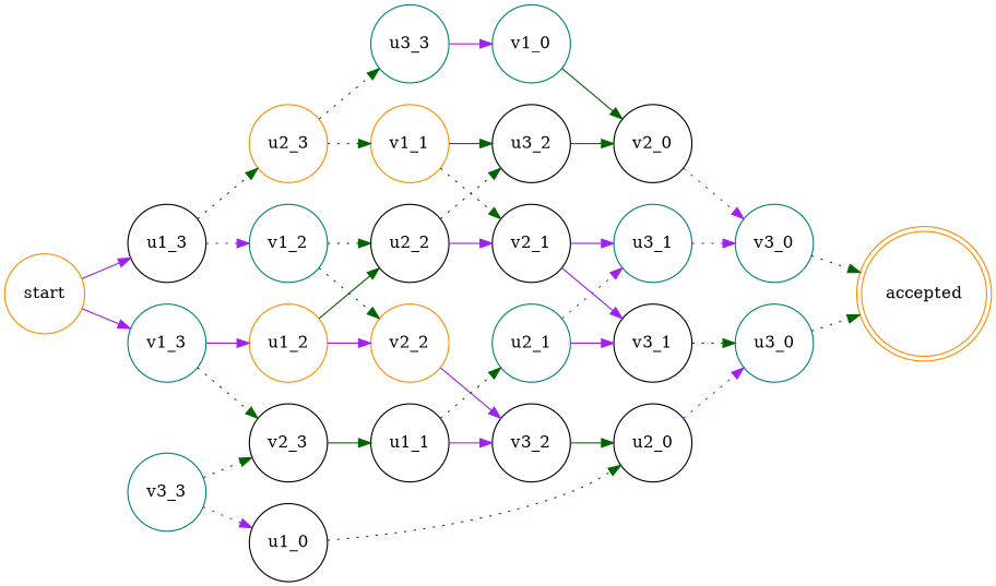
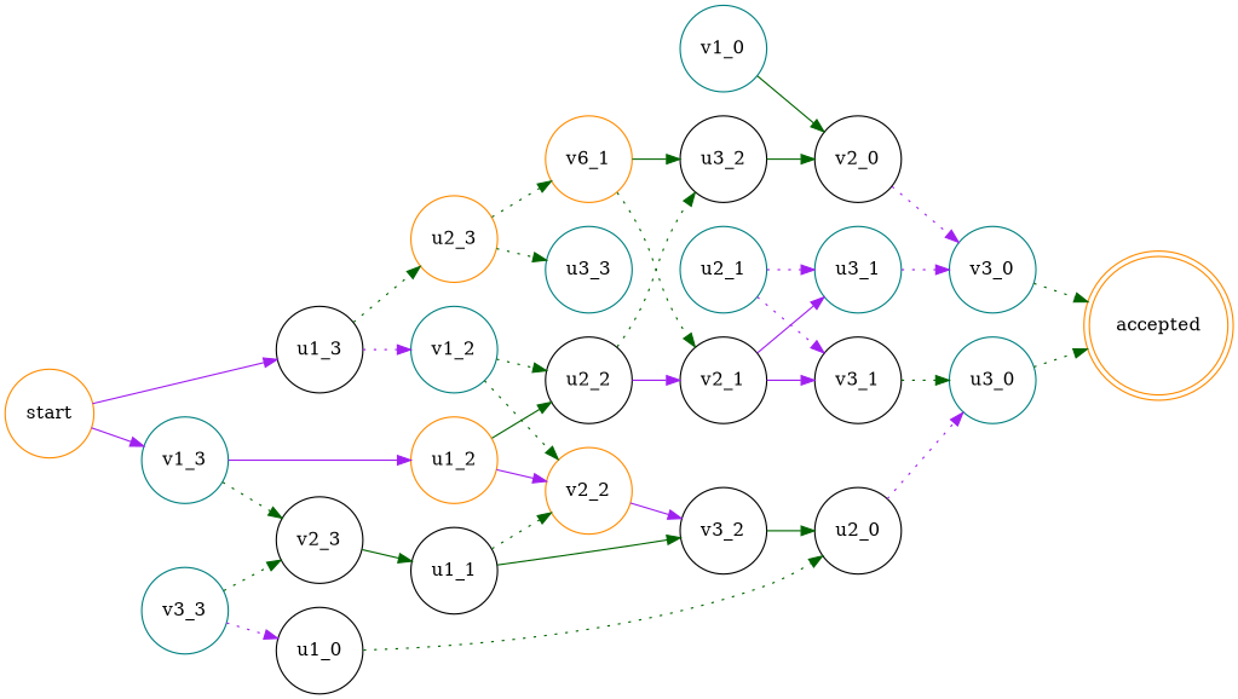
  digraph {
    rankdir=LR
    node [color=black shape=circle]
    edge [color=darkgreen style=dotted]
    accepted [color=darkorange shape=doublecircle]
    start [color=darkorange]
    u1_3
    v1_3 [color=teal]
    u2_3 [color=darkorange]
    v1_2 [color=teal]
    u1_2 [color=darkorange]
    v2_3
-   v1_1 [color=darkorange]
+   v1_1 [color=darkorange label=v6_1]
    u3_3 [color=teal]
    u2_2
    v2_2 [color=darkorange]
    u1_1
    v2_1
    u3_2
    v1_0 [color=teal]
    v3_2
    u3_1 [color=teal]
    v3_1
    v2_0
    u2_1 [color=teal]
    u2_0
    v3_0 [color=teal]
    u3_0 [color=teal]
    u1_0
    v3_3 [color=teal]
    start -> u1_3 [color=purple style=solid]
    start -> v1_3 [color=purple style=solid]
    u1_3 -> u2_3
    u1_3 -> v1_2 [color=purple]
    v1_3 -> u1_2 [color=purple style=solid]
    v1_3 -> v2_3
    u2_3 -> v1_1
    u2_3 -> u3_3
    v1_2 -> u2_2
    v1_2 -> v2_2
    u1_2 -> u2_2 [style=solid]
    u1_2 -> v2_2 [color=purple style=solid]
    v2_3 -> u1_1 [style=solid]
    v1_1 -> v2_1
    v1_1 -> u3_2 [style=solid]
-   u3_3 -> v1_0 [color=purple style=solid]
    u2_2 -> v2_1 [color=purple style=solid]
    u2_2 -> u3_2
    v2_2 -> v3_2 [color=purple style=solid]
-   u1_1 -> v3_2 [color=purple style=solid]
-   u1_1 -> u2_1
+   u1_1 -> v3_2 [style=solid]
+   u1_1 -> v2_2
    v2_1 -> u3_1 [color=purple style=solid]
    v2_1 -> v3_1 [color=purple style=solid]
    u3_2 -> v2_0 [style=solid]
    v1_0 -> v2_0 [style=solid]
    v3_2 -> u2_0 [style=solid]
    u3_1 -> v3_0 [color=purple]
    v3_1 -> u3_0
    v2_0 -> v3_0 [color=purple]
    u2_1 -> u3_1 [color=purple]
-   u2_1 -> v3_1 [color=purple style=solid]
+   u2_1 -> v3_1 [color=purple]
    u2_0 -> u3_0 [color=purple]
    v3_0 -> accepted
    u3_0 -> accepted
    u1_0 -> u2_0
    v3_3 -> v2_3
    v3_3 -> u1_0 [color=purple]
  }
